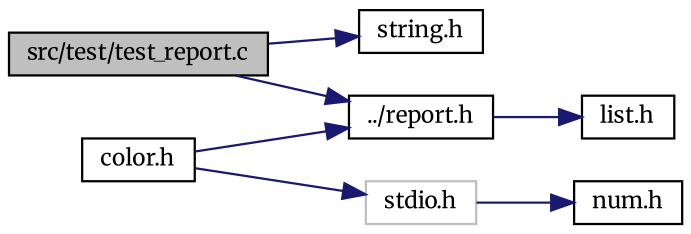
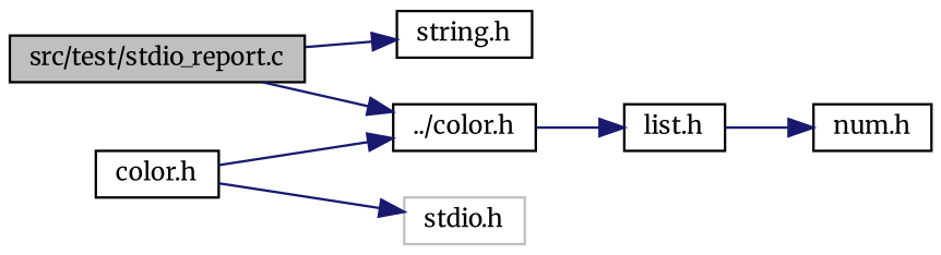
  digraph {
    fontname=Merriweather
    rankdir=LR
    node [color=black fillcolor=white fontname=Merriweather fontsize=10 shape=record style=filled]
    edge [color=midnightblue fontname=Merriweather fontsize=10 labelfontname=Helvetica labelfontsize=10 style=solid]
-   n1 [fillcolor=grey75 fontcolor=black height=0.2 label="src/test/test_report.c" width=0.4]
+   n1 [fillcolor=grey75 fontcolor=black height=0.2 label="src/test/stdio_report.c" width=0.4]
    n2 [height=0.2 label="string.h" width=0.4]
-   n3 [height=0.2 label="../report.h" width=0.4]
+   n3 [height=0.2 label="../color.h" width=0.4]
    n4 [height=0.2 label="list.h" width=0.4]
    n5 [height=0.2 label="num.h" width=0.4]
    n6 [height=0.2 label="color.h" width=0.4]
    n7 [color=grey75 height=0.2 label="stdio.h" width=0.4]
    n1 -> n2
    n1 -> n3
    n3 -> n4
-   n7 -> n5
+   n4 -> n5
    n6 -> n3
    n6 -> n7
  }
